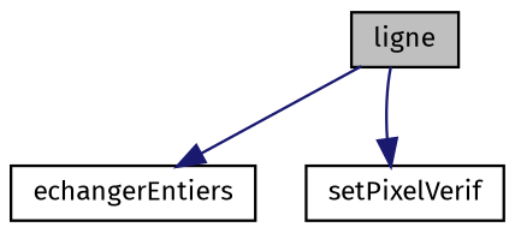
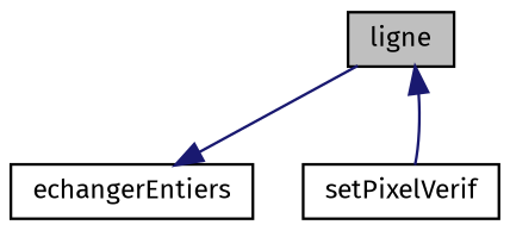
  digraph {
    fontname="Fira Sans"
    rankdir=TB
    node [color=black fillcolor=white fontname="Fira Sans" fontsize=10 shape=record style=filled]
    edge [color=midnightblue fontname="Fira Sans" fontsize=10 labelfontname=Helvetica labelfontsize=10 style=solid]
    n1 [fillcolor=grey75 fontcolor=black height=0.2 label=ligne width=0.4]
    n2 [height=0.2 label=echangerEntiers width=0.4]
    n3 [height=0.2 label=setPixelVerif width=0.4]
    n1 -> n2
-   n1 -> n3
+   n3 -> n1
  }
